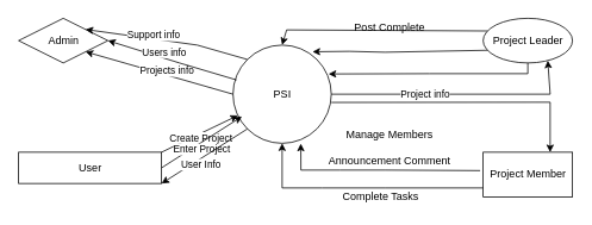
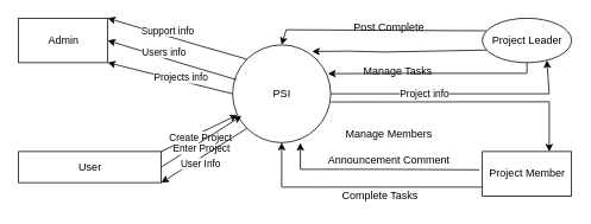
  <mxCell id="0" />
  <mxCell id="1" parent="0" />
  <mxCell id="2" value="PSI" style="shape=ellipse;html=1;dashed=0;whitespace=wrap;aspect=fixed;perimeter=ellipsePerimeter;" parent="1" vertex="1"><mxGeometry x="260" y="50" width="110" height="110" as="geometry" /></mxCell>
- <mxCell id="3" value="Admin" style="rhombus;html=1;dashed=0;whitespace=wrap;" parent="1" vertex="1"><mxGeometry x="20" y="20" width="100" height="50" as="geometry" /></mxCell>
+ <mxCell id="3" value="Admin" style="html=1;dashed=0;whitespace=wrap;" parent="1" vertex="1"><mxGeometry x="20" y="20" width="100" height="50" as="geometry" /></mxCell>
  <mxCell id="4" value="Project Leader" style="ellipse;html=1;dashed=0;whitespace=wrap;" parent="1" vertex="1"><mxGeometry x="540" y="20" width="100" height="50" as="geometry" /></mxCell>
  <mxCell id="5" value="Project Member" style="html=1;dashed=0;whitespace=wrap;" parent="1" vertex="1"><mxGeometry x="540" y="170" width="100" height="50" as="geometry" /></mxCell>
  <mxCell id="6" value="" style="endArrow=classic;html=1;rounded=0;exitX=0;exitY=0.5;exitDx=0;exitDy=0;entryX=1;entryY=1;entryDx=0;entryDy=0;" parent="1" source="2" target="3" edge="1"><mxGeometry width="50" height="50" relative="1" as="geometry"><mxPoint x="320" y="150" as="sourcePoint" /><mxPoint x="370" y="100" as="targetPoint" /><Array as="points" /></mxGeometry></mxCell>
  <mxCell id="7" value="Projects info" style="edgeLabel;html=1;align=center;verticalAlign=middle;resizable=0;points=[];" parent="6" vertex="1" connectable="0"><mxGeometry x="0.277" y="4" relative="1" as="geometry"><mxPoint x="32" as="offset" /></mxGeometry></mxCell>
  <mxCell id="8" value="" style="endArrow=classic;html=1;rounded=0;exitX=0.036;exitY=0.355;exitDx=0;exitDy=0;entryX=1;entryY=0.5;entryDx=0;entryDy=0;exitPerimeter=0;" parent="1" source="2" target="3" edge="1"><mxGeometry width="50" height="50" relative="1" as="geometry"><mxPoint x="320" y="90" as="sourcePoint" /><mxPoint x="140" y="100" as="targetPoint" /><Array as="points"><mxPoint x="200" y="70" /></Array></mxGeometry></mxCell>
  <mxCell id="9" value="Users info" style="edgeLabel;html=1;align=center;verticalAlign=middle;resizable=0;points=[];" parent="8" vertex="1" connectable="0"><mxGeometry x="0.297" y="-3" relative="1" as="geometry"><mxPoint x="11" as="offset" /></mxGeometry></mxCell>
  <mxCell id="10" value="" style="endArrow=classic;html=1;rounded=0;entryX=1;entryY=0;entryDx=0;entryDy=0;exitX=0;exitY=0;exitDx=0;exitDy=0;" parent="1" source="2" target="3" edge="1"><mxGeometry width="50" height="50" relative="1" as="geometry"><mxPoint x="270.99" y="107.96" as="sourcePoint" /><mxPoint x="160" y="107.5" as="targetPoint" /><Array as="points"><mxPoint x="220" y="50" /></Array></mxGeometry></mxCell>
  <mxCell id="11" value="Support info" style="edgeLabel;html=1;align=center;verticalAlign=middle;resizable=0;points=[];" parent="10" vertex="1" connectable="0"><mxGeometry x="0.297" y="-3" relative="1" as="geometry"><mxPoint x="11" as="offset" /></mxGeometry></mxCell>
  <mxCell id="12" value="" style="endArrow=classic;html=1;rounded=0;exitX=1;exitY=0.5;exitDx=0;exitDy=0;entryX=0.75;entryY=1;entryDx=0;entryDy=0;" parent="1" source="2" target="4" edge="1"><mxGeometry width="50" height="50" relative="1" as="geometry"><mxPoint x="160" y="140" as="sourcePoint" /><mxPoint x="210" y="90" as="targetPoint" /><Array as="points"><mxPoint x="615" y="105" /></Array></mxGeometry></mxCell>
  <mxCell id="13" value="Project info" style="edgeLabel;html=1;align=center;verticalAlign=middle;resizable=0;points=[];" parent="1" vertex="1" connectable="0"><mxGeometry x="239.998" y="150" as="geometry"><mxPoint x="235" y="-46" as="offset" /></mxGeometry></mxCell>
  <mxCell id="14" value="Manage Members" style="text;html=1;align=center;verticalAlign=middle;resizable=0;points=[];autosize=1;strokeColor=none;fillColor=none;" parent="1" vertex="1"><mxGeometry x="380" y="140" width="110" height="20" as="geometry" /></mxCell>
  <mxCell id="15" value="" style="endArrow=classic;html=1;rounded=0;exitX=0;exitY=0.75;exitDx=0;exitDy=0;entryX=0.809;entryY=0.068;entryDx=0;entryDy=0;entryPerimeter=0;" parent="1" source="4" target="2" edge="1"><mxGeometry width="50" height="50" relative="1" as="geometry"><mxPoint x="480.6" y="74.15" as="sourcePoint" /><mxPoint x="363.891" y="76.109" as="targetPoint" /><Array as="points"><mxPoint x="430" y="58" /><mxPoint x="390" y="57" /></Array></mxGeometry></mxCell>
  <mxCell id="16" value="" style="endArrow=classic;html=1;rounded=0;exitX=1.001;exitY=0.584;exitDx=0;exitDy=0;exitPerimeter=0;entryX=0.75;entryY=0;entryDx=0;entryDy=0;" parent="1" source="2" target="5" edge="1"><mxGeometry width="50" height="50" relative="1" as="geometry"><mxPoint x="369.67" y="139.93" as="sourcePoint" /><mxPoint x="470" y="120" as="targetPoint" /><Array as="points"><mxPoint x="615" y="114" /></Array></mxGeometry></mxCell>
  <mxCell id="17" value="" style="endArrow=classic;html=1;rounded=0;exitX=0;exitY=0.25;exitDx=0;exitDy=0;entryX=0.5;entryY=0;entryDx=0;entryDy=0;" parent="1" source="4" target="2" edge="1"><mxGeometry width="50" height="50" relative="1" as="geometry"><mxPoint x="535" y="20" as="sourcePoint" /><mxPoint x="310" y="25" as="targetPoint" /><Array as="points"><mxPoint x="320" y="33" /></Array></mxGeometry></mxCell>
  <mxCell id="18" value="" style="endArrow=classic;html=1;rounded=0;exitX=0.5;exitY=1;exitDx=0;exitDy=0;entryX=0.972;entryY=0.294;entryDx=0;entryDy=0;entryPerimeter=0;" parent="1" source="4" target="2" edge="1"><mxGeometry width="50" height="50" relative="1" as="geometry"><mxPoint x="190" y="170" as="sourcePoint" /><mxPoint x="240" y="120" as="targetPoint" /><Array as="points"><mxPoint x="590" y="82" /><mxPoint x="480" y="82" /></Array></mxGeometry></mxCell>
+ <mxCell id="19" value="Manage Tasks" style="text;html=1;align=center;verticalAlign=middle;resizable=0;points=[];autosize=1;strokeColor=none;fillColor=none;" parent="1" vertex="1"><mxGeometry x="395" y="70" width="100" height="20" as="geometry" /></mxCell>
  <mxCell id="20" value="Post Complete" style="text;html=1;align=center;verticalAlign=middle;resizable=0;points=[];autosize=1;strokeColor=none;fillColor=none;" parent="1" vertex="1"><mxGeometry x="370" y="20" width="130" height="20" as="geometry" /></mxCell>
  <mxCell id="21" value="" style="endArrow=classic;html=1;rounded=0;entryX=0.5;entryY=1;entryDx=0;entryDy=0;" parent="1" target="2" edge="1"><mxGeometry width="50" height="50" relative="1" as="geometry"><mxPoint x="540" y="210" as="sourcePoint" /><mxPoint x="440" y="150" as="targetPoint" /><Array as="points"><mxPoint x="430" y="210" /><mxPoint x="360" y="210" /><mxPoint x="315" y="210" /></Array></mxGeometry></mxCell>
  <mxCell id="22" value="Complete Tasks" style="text;html=1;align=center;verticalAlign=middle;resizable=0;points=[];autosize=1;strokeColor=none;fillColor=none;" parent="1" vertex="1"><mxGeometry x="370" y="210" width="110" height="20" as="geometry" /></mxCell>
  <mxCell id="23" value="" style="endArrow=classic;html=1;rounded=0;exitX=-0.034;exitY=0.412;exitDx=0;exitDy=0;exitPerimeter=0;entryX=0.69;entryY=1.003;entryDx=0;entryDy=0;entryPerimeter=0;" parent="1" source="5" target="2" edge="1"><mxGeometry width="50" height="50" relative="1" as="geometry"><mxPoint x="310" y="170" as="sourcePoint" /><mxPoint x="340" y="190" as="targetPoint" /><Array as="points"><mxPoint x="430" y="190" /><mxPoint x="380" y="190" /><mxPoint x="336" y="190" /></Array></mxGeometry></mxCell>
  <mxCell id="24" value="Announcement Comment" style="text;html=1;align=center;verticalAlign=middle;resizable=0;points=[];autosize=1;strokeColor=none;fillColor=none;" parent="1" vertex="1"><mxGeometry x="355" y="170" width="160" height="20" as="geometry" /></mxCell>
  <mxCell id="25" value="User" style="html=1;dashed=0;whitespace=wrap;" vertex="1" parent="1"><mxGeometry x="20" y="170" width="160" height="35" as="geometry" /></mxCell>
  <mxCell id="26" value="" style="endArrow=classic;html=1;rounded=0;exitX=1;exitY=0;exitDx=0;exitDy=0;" edge="1" parent="1" source="25" target="2"><mxGeometry width="50" height="50" relative="1" as="geometry"><mxPoint x="320" y="150" as="sourcePoint" /><mxPoint x="370" y="100" as="targetPoint" /></mxGeometry></mxCell>
  <mxCell id="27" value="Create Project" style="edgeLabel;html=1;align=center;verticalAlign=middle;resizable=0;points=[];" vertex="1" connectable="0" parent="26"><mxGeometry x="-0.406" relative="1" as="geometry"><mxPoint x="18" y="-4" as="offset" /></mxGeometry></mxCell>
  <mxCell id="28" value="" style="endArrow=classic;html=1;rounded=0;exitX=1;exitY=0.5;exitDx=0;exitDy=0;" edge="1" parent="1" source="25"><mxGeometry width="50" height="50" relative="1" as="geometry"><mxPoint x="130" y="165" as="sourcePoint" /><mxPoint x="270" y="130" as="targetPoint" /></mxGeometry></mxCell>
  <mxCell id="29" value="Enter Project" style="edgeLabel;html=1;align=center;verticalAlign=middle;resizable=0;points=[];" vertex="1" connectable="0" parent="28"><mxGeometry x="-0.406" relative="1" as="geometry"><mxPoint x="18" y="-4" as="offset" /></mxGeometry></mxCell>
  <mxCell id="30" value="" style="endArrow=classic;html=1;rounded=0;exitX=0;exitY=1;exitDx=0;exitDy=0;entryX=1;entryY=1;entryDx=0;entryDy=0;" edge="1" parent="1" source="2" target="25"><mxGeometry width="50" height="50" relative="1" as="geometry"><mxPoint x="320" y="150" as="sourcePoint" /><mxPoint x="370" y="100" as="targetPoint" /></mxGeometry></mxCell>
  <mxCell id="31" value="User Info" style="edgeLabel;html=1;align=center;verticalAlign=middle;resizable=0;points=[];" vertex="1" connectable="0" parent="30"><mxGeometry x="0.164" y="5" relative="1" as="geometry"><mxPoint as="offset" /></mxGeometry></mxCell>
